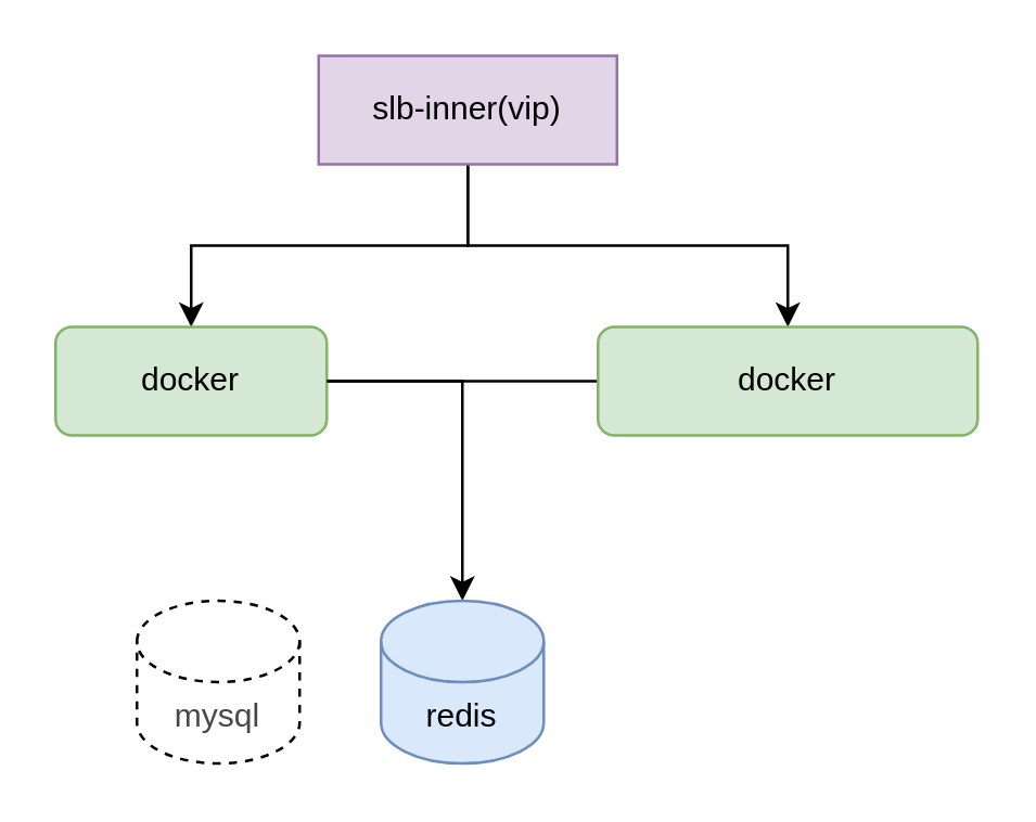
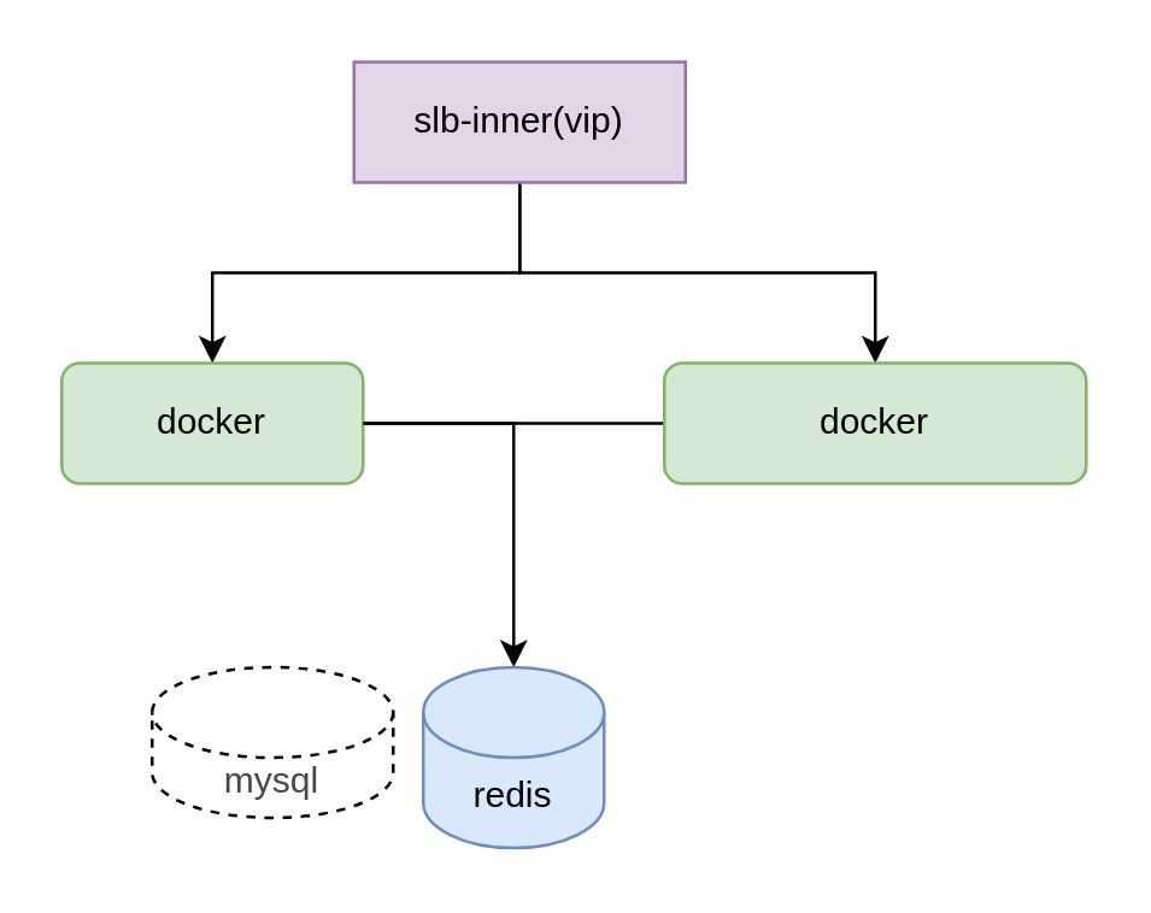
  <mxCell id="0" />
  <mxCell id="1" parent="0" />
  <mxCell id="2" style="edgeStyle=orthogonalEdgeStyle;rounded=0;orthogonalLoop=1;jettySize=auto;html=1;entryX=0.5;entryY=0;entryDx=0;entryDy=0;fontColor=#474747;" edge="1" parent="1" source="4" target="8"><mxGeometry relative="1" as="geometry" /></mxCell>
  <mxCell id="3" style="edgeStyle=orthogonalEdgeStyle;rounded=0;orthogonalLoop=1;jettySize=auto;html=1;entryX=0.5;entryY=0;entryDx=0;entryDy=0;fontColor=#474747;" edge="1" parent="1" source="4" target="6"><mxGeometry relative="1" as="geometry" /></mxCell>
  <mxCell id="4" value="slb-inner(vip)" style="whiteSpace=wrap;html=1;fillColor=#e1d5e7;strokeColor=#9673a6;rounded=0;" vertex="1" parent="1"><mxGeometry x="117" y="20" width="110" height="40" as="geometry" /></mxCell>
  <mxCell id="5" style="edgeStyle=orthogonalEdgeStyle;rounded=0;orthogonalLoop=1;jettySize=auto;html=1;entryX=0.5;entryY=0;entryDx=0;entryDy=0;entryPerimeter=0;fontColor=#474747;" edge="1" parent="1" source="6" target="10"><mxGeometry relative="1" as="geometry" /></mxCell>
  <mxCell id="6" value="docker" style="rounded=1;whiteSpace=wrap;html=1;fillColor=#d5e8d4;strokeColor=#82b366;" vertex="1" parent="1"><mxGeometry x="20" y="120" width="100" height="40" as="geometry" /></mxCell>
  <mxCell id="7" value="" style="edgeStyle=orthogonalEdgeStyle;rounded=0;orthogonalLoop=1;jettySize=auto;html=1;fontColor=#474747;endArrow=none;endFill=0;" edge="1" parent="1" source="8" target="6"><mxGeometry relative="1" as="geometry" /></mxCell>
  <mxCell id="8" value="docker" style="rounded=1;whiteSpace=wrap;html=1;fillColor=#d5e8d4;strokeColor=#82b366;" vertex="1" parent="1"><mxGeometry x="220" y="120" width="140" height="40" as="geometry" /></mxCell>
- <mxCell id="9" value="&lt;font color=&quot;#474747&quot;&gt;mysql&lt;/font&gt;" style="shape=cylinder3;whiteSpace=wrap;html=1;boundedLbl=1;backgroundOutline=1;size=15;dashed=1;" vertex="1" parent="1"><mxGeometry x="50" y="221" width="60" height="60" as="geometry" /></mxCell>
+ <mxCell id="9" value="&lt;font color=&quot;#474747&quot;&gt;mysql&lt;/font&gt;" style="shape=cylinder3;whiteSpace=wrap;html=1;boundedLbl=1;backgroundOutline=1;size=15;dashed=1;" vertex="1" parent="1"><mxGeometry x="50" y="221" width="80" height="50" as="geometry" /></mxCell>
  <mxCell id="10" value="redis" style="shape=cylinder3;whiteSpace=wrap;html=1;boundedLbl=1;backgroundOutline=1;size=15;fillColor=#dae8fc;strokeColor=#6c8ebf;" vertex="1" parent="1"><mxGeometry x="140" y="221" width="60" height="60" as="geometry" /></mxCell>
